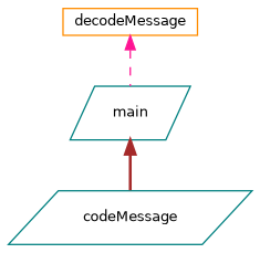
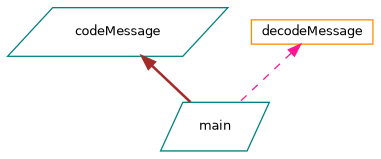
  digraph {
    rankdir=TB
    node [color=teal fillcolor=white fontname=Helvetica fontsize=10 shape=parallelogram style=filled]
    edge [dir=back fontname=Helvetica fontsize=10 labelfontname=Helvetica labelfontsize=10]
    n1 [height=0.2 label=codeMessage width=0.4]
    n2 [height=0.2 label=main width=0.4]
    n3 [color=darkorange height=0.2 label=decodeMessage shape=box width=0.4]
-   n2 -> n1 [color=brown style=bold]
+   n1 -> n2 [color=brown style=bold]
    n3 -> n2 [color=deeppink style=dashed]
  }
